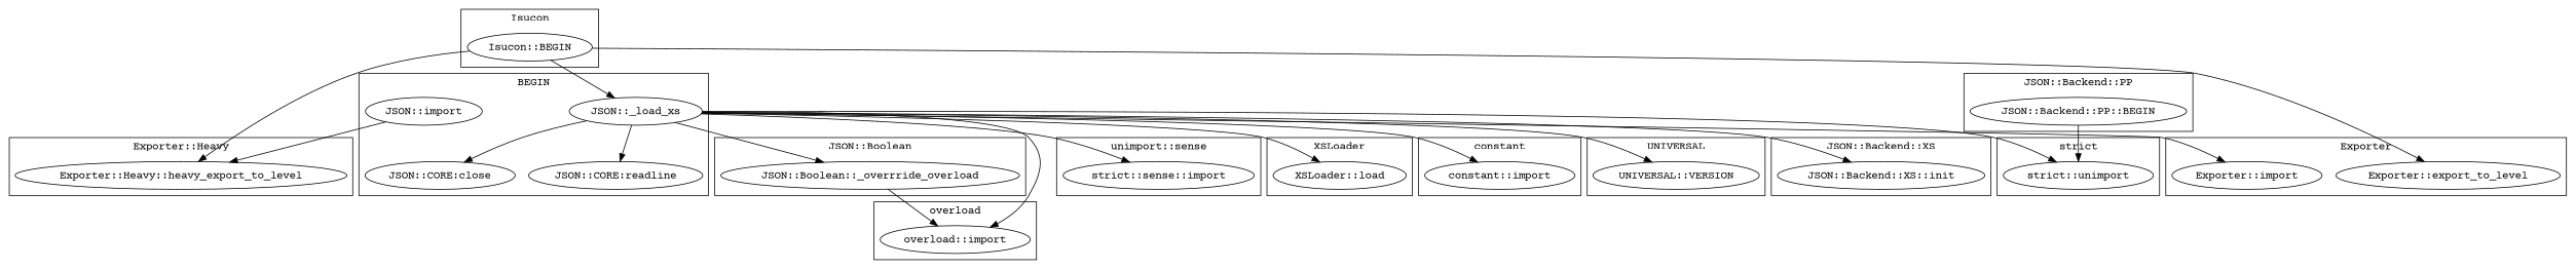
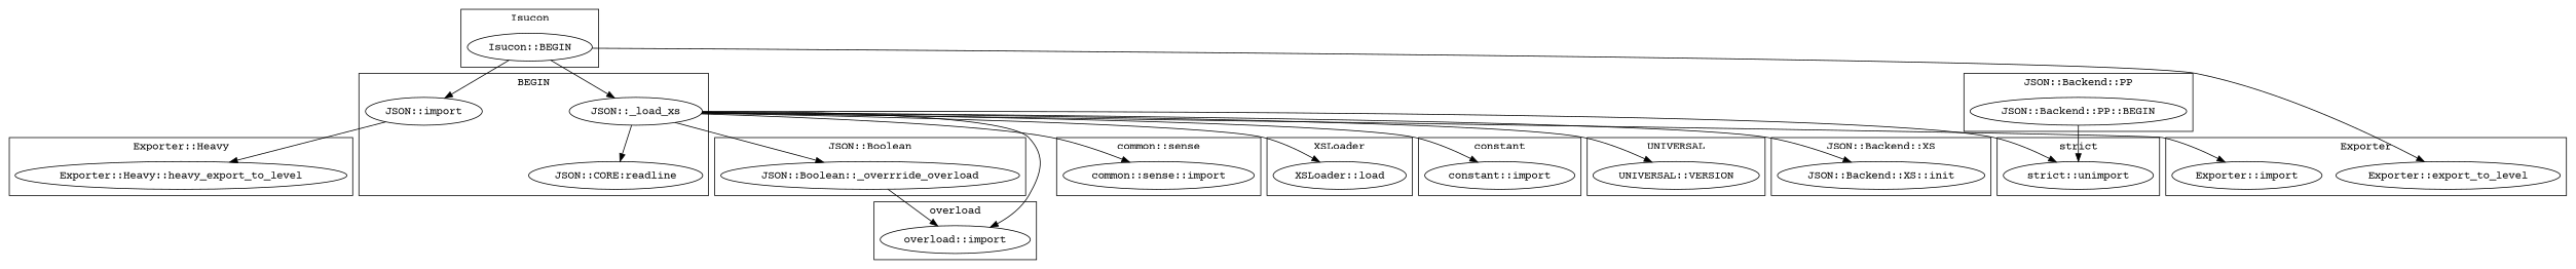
  digraph {
    fontname="Courier Prime"
    node [fontname="Courier Prime"]
    edge [fontname="Courier Prime"]
    "Isucon::BEGIN"
    "JSON::Boolean::_overrride_overload"
    "strict::unimport"
-   "common::sense::import" [label="strict::sense::import"]
+   "common::sense::import"
    "XSLoader::load"
    "Exporter::Heavy::heavy_export_to_level"
    "constant::import"
    "Exporter::import"
    "Exporter::export_to_level"
    "JSON::Backend::PP::BEGIN"
    "overload::import"
    "UNIVERSAL::VERSION"
    "JSON::Backend::XS::init"
-   "JSON::CORE:close"
    "JSON::import"
    "JSON::CORE:readline"
    "JSON::_load_xs"
    subgraph cluster_1 {
      label=Isucon
      "Isucon::BEGIN"
    }
    subgraph cluster_2 {
      label="JSON::Boolean"
      "JSON::Boolean::_overrride_overload"
    }
    subgraph cluster_3 {
      label="strict"
      "strict::unimport"
    }
    subgraph cluster_4 {
-     label="unimport::sense"
+     label="common::sense"
      "common::sense::import"
    }
    subgraph cluster_5 {
      label=XSLoader
      "XSLoader::load"
    }
    subgraph cluster_6 {
      label="Exporter::Heavy"
      "Exporter::Heavy::heavy_export_to_level"
    }
    subgraph cluster_7 {
      label=constant
      "constant::import"
    }
    subgraph cluster_8 {
      label=Exporter
      "Exporter::import"
      "Exporter::export_to_level"
    }
    subgraph cluster_9 {
      label="JSON::Backend::PP"
      "JSON::Backend::PP::BEGIN"
    }
    subgraph cluster_10 {
      label=overload
      "overload::import"
    }
    subgraph cluster_11 {
      label=UNIVERSAL
      "UNIVERSAL::VERSION"
    }
    subgraph cluster_12 {
      label="JSON::Backend::XS"
      "JSON::Backend::XS::init"
    }
    subgraph cluster_13 {
      label=BEGIN
-     "JSON::CORE:close"
      "JSON::import"
      "JSON::CORE:readline"
      "JSON::_load_xs"
    }
    "Isucon::BEGIN" -> "Exporter::export_to_level"
-   "Isucon::BEGIN" -> "Exporter::Heavy::heavy_export_to_level"
+   "Isucon::BEGIN" -> "JSON::import"
    "Isucon::BEGIN" -> "JSON::_load_xs"
    "JSON::Boolean::_overrride_overload" -> "overload::import"
    "JSON::Backend::PP::BEGIN" -> "strict::unimport"
    "JSON::import" -> "Exporter::Heavy::heavy_export_to_level"
    "JSON::_load_xs" -> "JSON::Boolean::_overrride_overload"
    "JSON::_load_xs" -> "strict::unimport"
    "JSON::_load_xs" -> "common::sense::import"
    "JSON::_load_xs" -> "XSLoader::load"
    "JSON::_load_xs" -> "constant::import"
    "JSON::_load_xs" -> "Exporter::import"
    "JSON::_load_xs" -> "overload::import"
    "JSON::_load_xs" -> "UNIVERSAL::VERSION"
    "JSON::_load_xs" -> "JSON::Backend::XS::init"
-   "JSON::_load_xs" -> "JSON::CORE:close"
    "JSON::_load_xs" -> "JSON::CORE:readline"
  }
